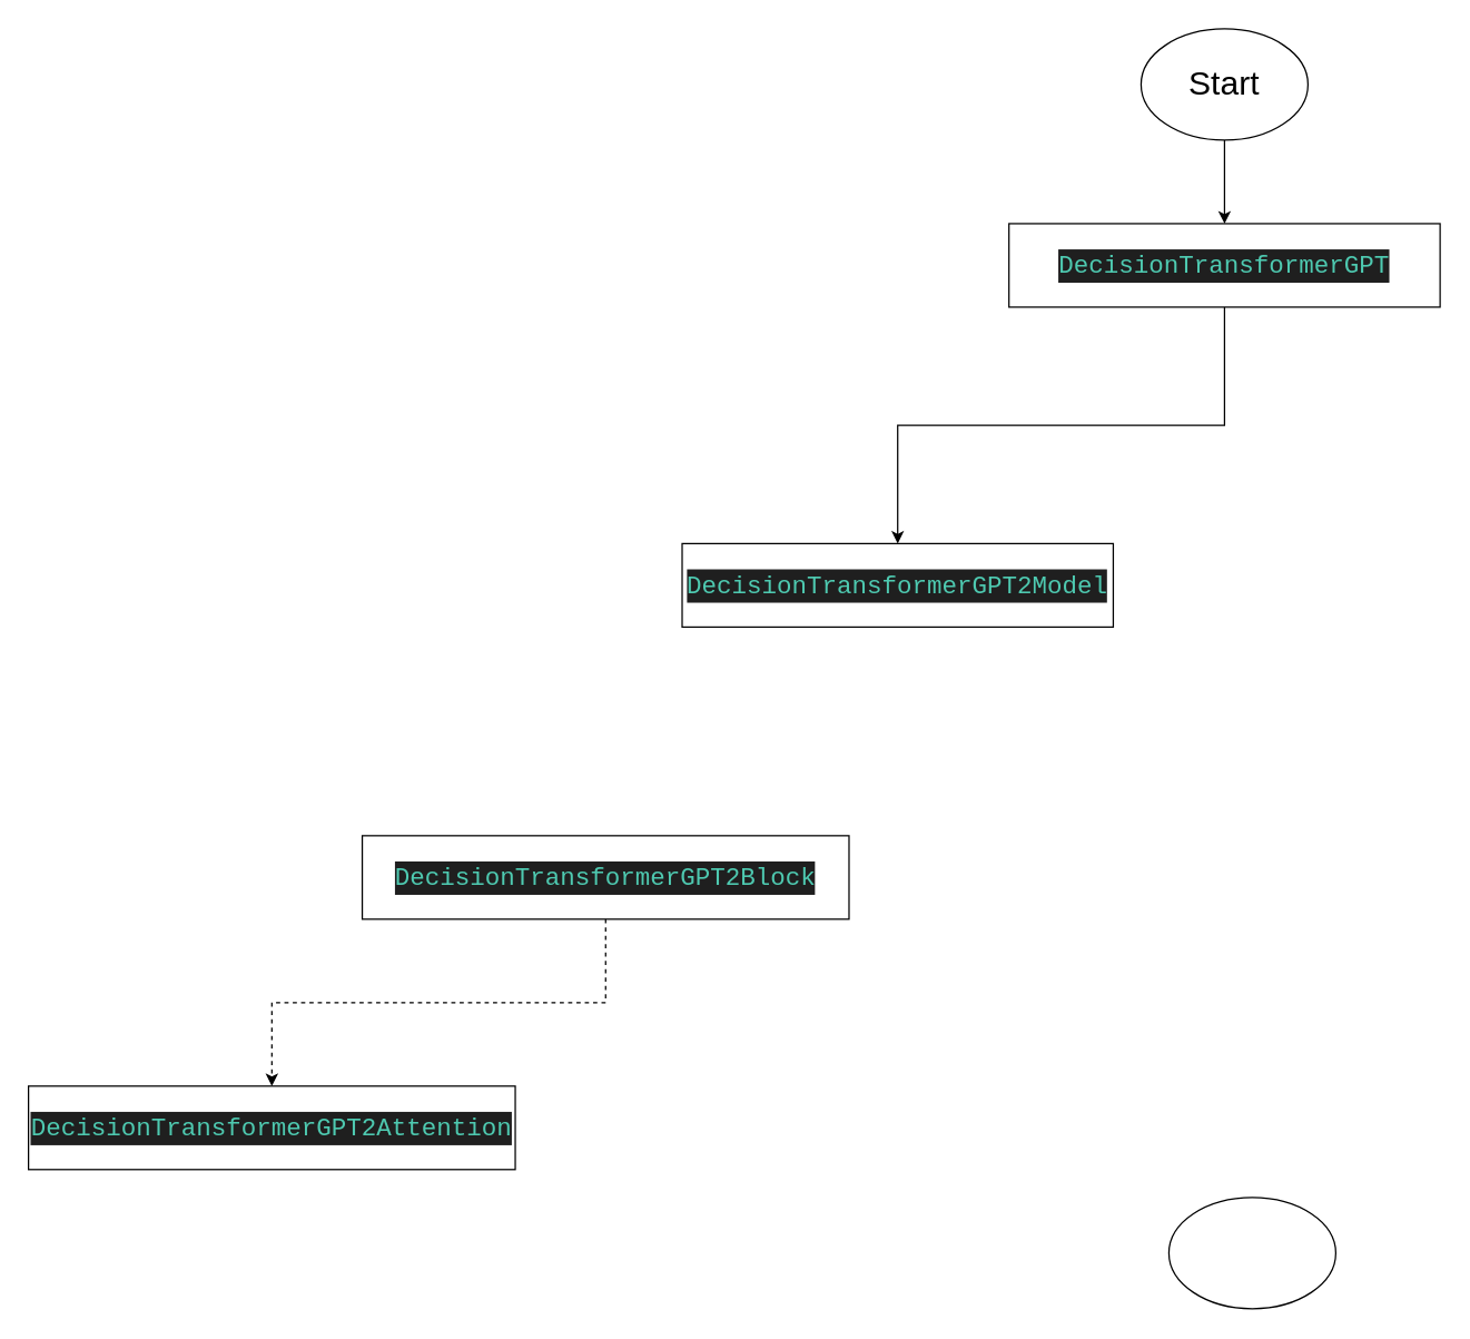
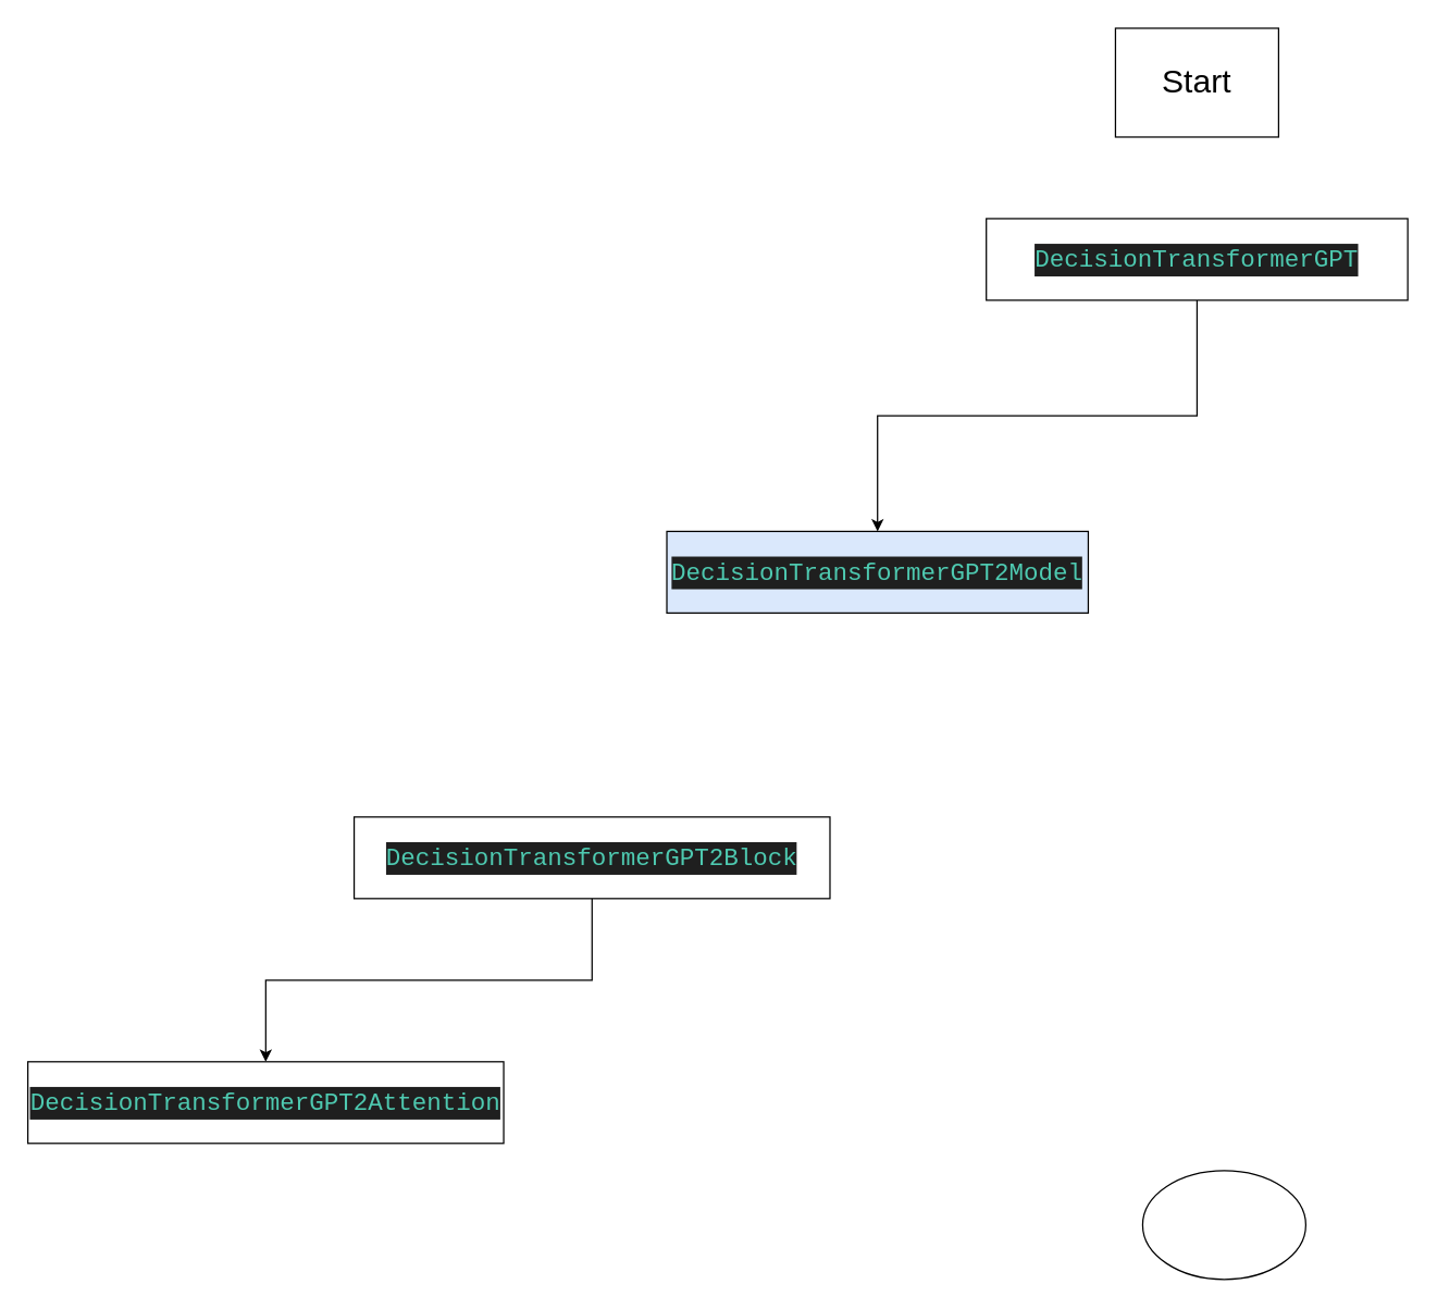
  <mxCell id="0" />
  <mxCell id="1" parent="0" />
  <mxCell id="2" value="" style="edgeStyle=orthogonalEdgeStyle;rounded=0;orthogonalLoop=1;jettySize=auto;html=1;" parent="1" source="3" target="6" edge="1"><mxGeometry relative="1" as="geometry" /></mxCell>
  <mxCell id="3" value="&lt;div style=&quot;color: rgb(204, 204, 204); background-color: rgb(31, 31, 31); font-family: Consolas, &amp;quot;Courier New&amp;quot;, monospace; font-size: 18px; line-height: 24px; white-space: pre;&quot;&gt;&lt;span style=&quot;color: #4ec9b0;&quot;&gt;DecisionTransformerGPT&lt;/span&gt;&lt;/div&gt;" style="rounded=0;whiteSpace=wrap;html=1;" parent="1" vertex="1"><mxGeometry x="725" y="160" width="310" height="60" as="geometry" /></mxCell>
- <mxCell id="4" value="" style="edgeStyle=orthogonalEdgeStyle;rounded=0;orthogonalLoop=1;jettySize=auto;html=1;" parent="1" source="5" target="3" edge="1"><mxGeometry relative="1" as="geometry" /></mxCell>
- <mxCell id="5" value="&lt;font style=&quot;font-size: 24px;&quot;&gt;Start&lt;/font&gt;" style="ellipse;whiteSpace=wrap;html=1;" parent="1" vertex="1"><mxGeometry x="820" y="20" width="120" height="80" as="geometry" /></mxCell>
- <mxCell id="6" value="&lt;div style=&quot;color: rgb(204, 204, 204); background-color: rgb(31, 31, 31); font-family: Consolas, &amp;quot;Courier New&amp;quot;, monospace; font-size: 18px; line-height: 24px; white-space: pre;&quot;&gt;&lt;div style=&quot;line-height: 24px;&quot;&gt;&lt;span style=&quot;color: #4ec9b0;&quot;&gt;DecisionTransformerGPT2Model&lt;/span&gt;&lt;/div&gt;&lt;/div&gt;" style="rounded=0;whiteSpace=wrap;html=1;" parent="1" vertex="1"><mxGeometry x="490" y="390" width="310" height="60" as="geometry" /></mxCell>
- <mxCell id="7" value="" style="edgeStyle=orthogonalEdgeStyle;rounded=0;orthogonalLoop=1;jettySize=auto;html=1;dashed=1;" parent="1" source="8" target="9" edge="1"><mxGeometry relative="1" as="geometry" /></mxCell>
+ <mxCell id="5" value="&lt;font style=&quot;font-size: 24px;&quot;&gt;Start&lt;/font&gt;" style="whiteSpace=wrap;html=1;rounded=0;" parent="1" vertex="1"><mxGeometry x="820" y="20" width="120" height="80" as="geometry" /></mxCell>
+ <mxCell id="6" value="&lt;div style=&quot;color: rgb(204, 204, 204); background-color: rgb(31, 31, 31); font-family: Consolas, &amp;quot;Courier New&amp;quot;, monospace; font-size: 18px; line-height: 24px; white-space: pre;&quot;&gt;&lt;div style=&quot;line-height: 24px;&quot;&gt;&lt;span style=&quot;color: #4ec9b0;&quot;&gt;DecisionTransformerGPT2Model&lt;/span&gt;&lt;/div&gt;&lt;/div&gt;" style="rounded=0;whiteSpace=wrap;html=1;fillColor=#dae8fc;" parent="1" vertex="1"><mxGeometry x="490" y="390" width="310" height="60" as="geometry" /></mxCell>
+ <mxCell id="7" value="" style="edgeStyle=orthogonalEdgeStyle;rounded=0;orthogonalLoop=1;jettySize=auto;html=1;" parent="1" source="8" target="9" edge="1"><mxGeometry relative="1" as="geometry" /></mxCell>
  <mxCell id="8" value="&lt;div style=&quot;color: rgb(204, 204, 204); background-color: rgb(31, 31, 31); font-family: Consolas, &amp;quot;Courier New&amp;quot;, monospace; font-size: 18px; line-height: 24px; white-space: pre;&quot;&gt;&lt;div style=&quot;line-height: 24px;&quot;&gt;&lt;div style=&quot;line-height: 24px;&quot;&gt;&lt;div style=&quot;line-height: 24px;&quot;&gt;&lt;span style=&quot;color: #4ec9b0;&quot;&gt;DecisionTransformerGPT2Block&lt;/span&gt;&lt;/div&gt;&lt;/div&gt;&lt;/div&gt;&lt;/div&gt;" style="rounded=0;whiteSpace=wrap;html=1;" parent="1" vertex="1"><mxGeometry x="260" y="600" width="350" height="60" as="geometry" /></mxCell>
  <mxCell id="9" value="&lt;div style=&quot;color: rgb(204, 204, 204); background-color: rgb(31, 31, 31); font-family: Consolas, &amp;quot;Courier New&amp;quot;, monospace; font-size: 18px; line-height: 24px; white-space: pre;&quot;&gt;&lt;div style=&quot;line-height: 24px;&quot;&gt;&lt;div style=&quot;line-height: 24px;&quot;&gt;&lt;div style=&quot;line-height: 24px;&quot;&gt;&lt;div style=&quot;line-height: 24px;&quot;&gt;&lt;span style=&quot;color: #4ec9b0;&quot;&gt;DecisionTransformerGPT2Attention&lt;/span&gt;&lt;/div&gt;&lt;/div&gt;&lt;/div&gt;&lt;/div&gt;&lt;/div&gt;" style="rounded=0;whiteSpace=wrap;html=1;" parent="1" vertex="1"><mxGeometry x="20" y="780" width="350" height="60" as="geometry" /></mxCell>
  <mxCell id="10" value="" style="ellipse;whiteSpace=wrap;html=1;" vertex="1" parent="1"><mxGeometry x="840" y="860" width="120" height="80" as="geometry" /></mxCell>
